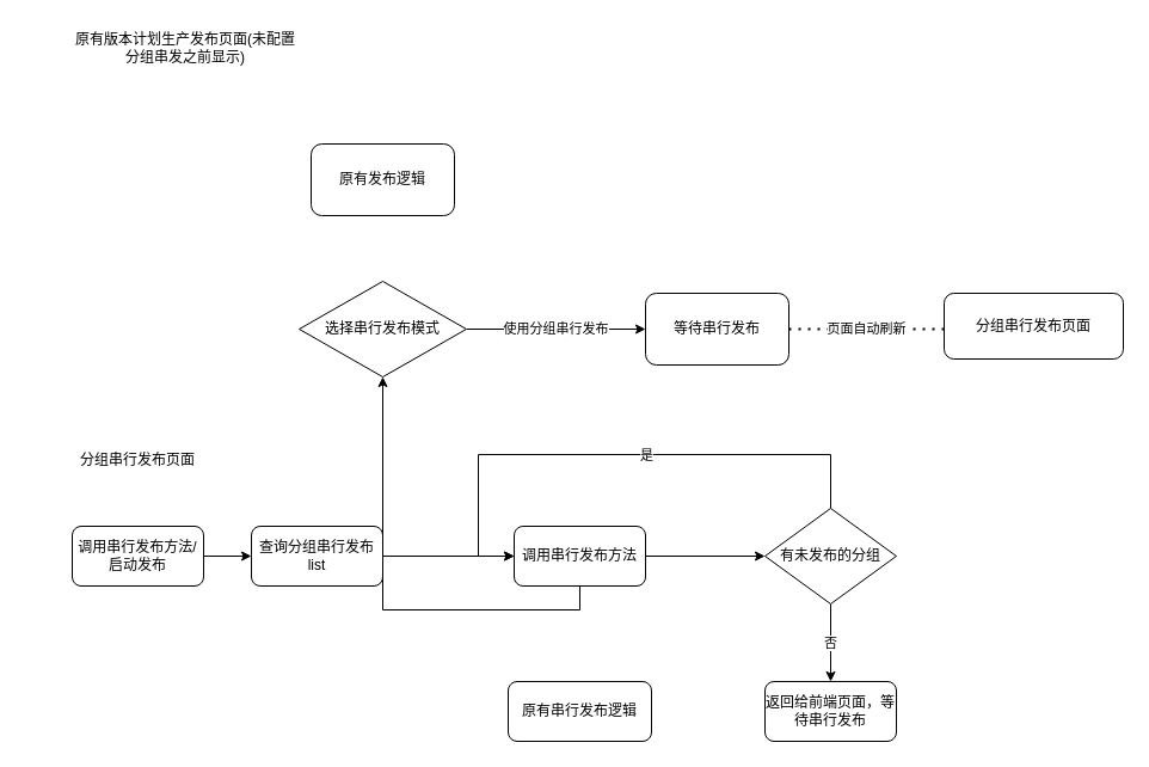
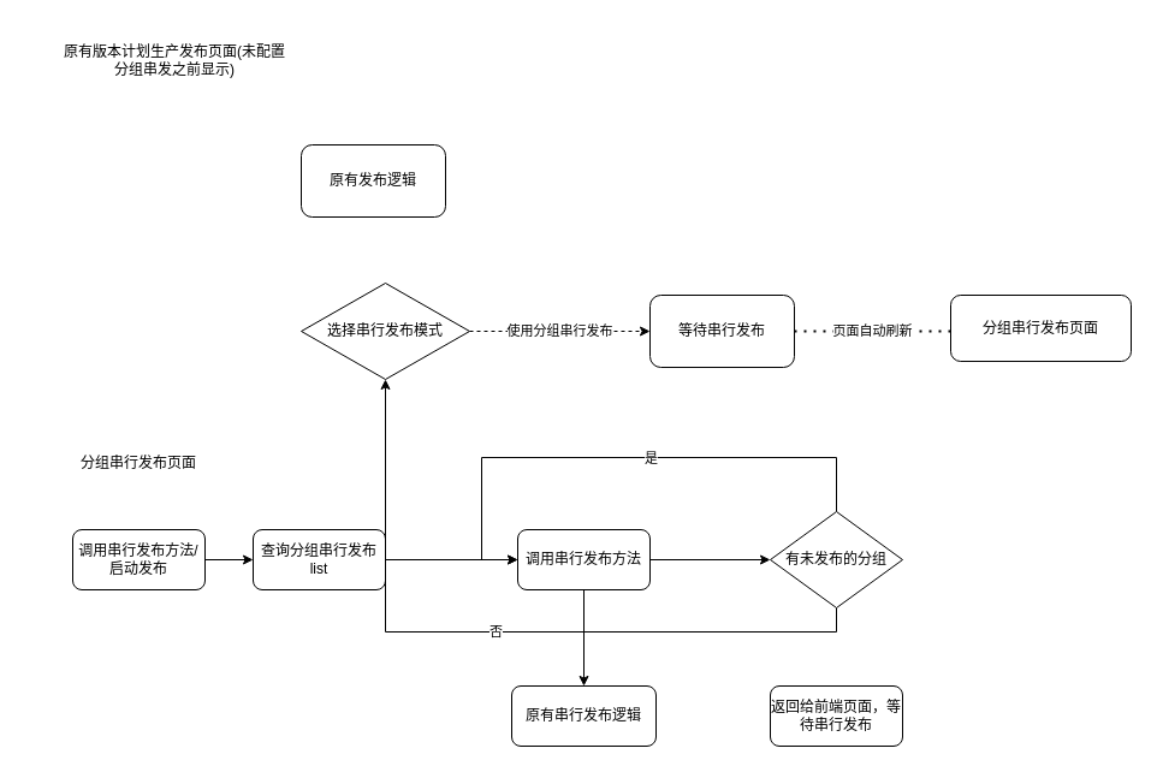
  <mxCell id="0" />
  <mxCell id="1" parent="0" />
- <mxCell id="2" value="使用分组串行发布" style="edgeStyle=orthogonalEdgeStyle;rounded=0;orthogonalLoop=1;jettySize=auto;html=1;exitX=1;exitY=0.5;exitDx=0;exitDy=0;" parent="1" source="3" target="5" edge="1"><mxGeometry relative="1" as="geometry"><mxPoint x="500" y="275" as="targetPoint" /></mxGeometry></mxCell>
+ <mxCell id="2" value="使用分组串行发布" style="edgeStyle=orthogonalEdgeStyle;rounded=0;orthogonalLoop=1;jettySize=auto;html=1;exitX=1;exitY=0.5;exitDx=0;exitDy=0;dashed=1;" parent="1" source="3" target="5" edge="1"><mxGeometry relative="1" as="geometry"><mxPoint x="500" y="275" as="targetPoint" /></mxGeometry></mxCell>
  <mxCell id="3" value="选择串行发布模式" style="rhombus;whiteSpace=wrap;html=1;" parent="1" vertex="1"><mxGeometry x="250" y="235" width="140" height="80" as="geometry" /></mxCell>
- <mxCell id="4" value="原有发布逻辑" style="rounded=1;whiteSpace=wrap;html=1;" parent="1" vertex="1"><mxGeometry x="260" y="120" width="120" height="60" as="geometry" /></mxCell>
+ <mxCell id="4" value="原有发布逻辑" style="rounded=1;whiteSpace=wrap;html=1;" parent="1" vertex="1"><mxGeometry x="250" y="120" width="120" height="60" as="geometry" /></mxCell>
  <mxCell id="5" value="等待串行发布" style="rounded=1;whiteSpace=wrap;html=1;" parent="1" vertex="1"><mxGeometry x="540" y="245" width="120" height="60" as="geometry" /></mxCell>
  <mxCell id="6" value="页面自动刷新" style="endArrow=none;dashed=1;html=1;dashPattern=1 3;strokeWidth=2;exitX=1;exitY=0.5;exitDx=0;exitDy=0;entryX=0;entryY=0.5;entryDx=0;entryDy=0;" parent="1" source="5" edge="1"><mxGeometry width="50" height="50" relative="1" as="geometry"><mxPoint x="680" y="310" as="sourcePoint" /><mxPoint x="790" y="275" as="targetPoint" /></mxGeometry></mxCell>
  <mxCell id="7" value="分组串行发布页面" style="rounded=1;whiteSpace=wrap;html=1;" parent="1" vertex="1"><mxGeometry x="790" y="245" width="150" height="55" as="geometry" /></mxCell>
  <mxCell id="8" style="edgeStyle=orthogonalEdgeStyle;rounded=0;orthogonalLoop=1;jettySize=auto;html=1;exitX=1;exitY=0.5;exitDx=0;exitDy=0;entryX=0;entryY=0.5;entryDx=0;entryDy=0;" parent="1" source="9" edge="1" target="11"><mxGeometry relative="1" as="geometry"><mxPoint x="250" y="505" as="targetPoint" /></mxGeometry></mxCell>
  <mxCell id="9" value="调用串行发布方法/启动发布" style="rounded=1;whiteSpace=wrap;html=1;" parent="1" vertex="1"><mxGeometry x="60" y="440" width="110" height="50" as="geometry" /></mxCell>
  <mxCell id="10" style="edgeStyle=orthogonalEdgeStyle;rounded=0;orthogonalLoop=1;jettySize=auto;html=1;exitX=1;exitY=0.5;exitDx=0;exitDy=0;entryX=0;entryY=0.5;entryDx=0;entryDy=0;endArrow=classic;endFill=1;" edge="1" parent="1" source="11" target="17"><mxGeometry relative="1" as="geometry" /></mxCell>
  <mxCell id="11" value="查询分组串行发布list" style="rounded=1;whiteSpace=wrap;html=1;" parent="1" vertex="1"><mxGeometry x="210" y="440" width="110" height="50" as="geometry" /></mxCell>
  <mxCell id="12" value="分组串行发布页面" style="text;html=1;strokeColor=none;fillColor=none;align=center;verticalAlign=middle;whiteSpace=wrap;rounded=0;" parent="1" vertex="1"><mxGeometry x="20" y="360" width="190" height="50" as="geometry" /></mxCell>
- <mxCell id="13" value="原有版本计划生产发布页面(未配置分组串发之前显示)" style="text;html=1;strokeColor=none;fillColor=none;align=center;verticalAlign=middle;whiteSpace=wrap;rounded=0;" parent="1" vertex="1"><mxGeometry x="60" y="10" width="190" height="60" as="geometry" /></mxCell>
+ <mxCell id="13" value="原有版本计划生产发布页面(未配置分组串发之前显示)" style="text;html=1;strokeColor=none;fillColor=none;align=center;verticalAlign=middle;whiteSpace=wrap;rounded=0;" parent="1" vertex="1"><mxGeometry x="50" y="20" width="190" height="60" as="geometry" /></mxCell>
  <mxCell id="14" value="原有串行发布逻辑" style="rounded=1;whiteSpace=wrap;html=1;" vertex="1" parent="1"><mxGeometry x="425" y="570" width="120" height="50" as="geometry" /></mxCell>
- <mxCell id="15" style="edgeStyle=orthogonalEdgeStyle;rounded=0;orthogonalLoop=1;jettySize=auto;html=1;exitX=0.5;exitY=1;exitDx=0;exitDy=0;endArrow=classic;endFill=1;" edge="1" parent="1" source="17" target="3"><mxGeometry relative="1" as="geometry" /></mxCell>
+ <mxCell id="15" style="edgeStyle=orthogonalEdgeStyle;rounded=0;orthogonalLoop=1;jettySize=auto;html=1;exitX=0.5;exitY=1;exitDx=0;exitDy=0;endArrow=classic;endFill=1;" edge="1" parent="1" source="17" target="14"><mxGeometry relative="1" as="geometry" /></mxCell>
  <mxCell id="16" style="edgeStyle=orthogonalEdgeStyle;rounded=0;orthogonalLoop=1;jettySize=auto;html=1;exitX=1;exitY=0.5;exitDx=0;exitDy=0;entryX=0;entryY=0.5;entryDx=0;entryDy=0;endArrow=classic;endFill=1;" edge="1" parent="1" source="17" target="22"><mxGeometry relative="1" as="geometry" /></mxCell>
  <mxCell id="17" value="调用串行发布方法" style="rounded=1;whiteSpace=wrap;html=1;" vertex="1" parent="1"><mxGeometry x="430" y="440" width="110" height="50" as="geometry" /></mxCell>
  <mxCell id="18" value="返回给前端页面，等待串行发布" style="rounded=1;whiteSpace=wrap;html=1;" vertex="1" parent="1"><mxGeometry x="640" y="570" width="110" height="50" as="geometry" /></mxCell>
- <mxCell id="19" value="否" style="edgeStyle=orthogonalEdgeStyle;rounded=0;orthogonalLoop=1;jettySize=auto;html=1;exitX=0.5;exitY=1;exitDx=0;exitDy=0;endArrow=classic;endFill=1;" edge="1" parent="1" source="22" target="18"><mxGeometry relative="1" as="geometry" /></mxCell>
+ <mxCell id="19" value="否" style="edgeStyle=orthogonalEdgeStyle;rounded=0;orthogonalLoop=1;jettySize=auto;html=1;exitX=0.5;exitY=1;exitDx=0;exitDy=0;endArrow=classic;endFill=1;" edge="1" parent="1" source="22" target="3"><mxGeometry relative="1" as="geometry" /></mxCell>
  <mxCell id="20" style="edgeStyle=orthogonalEdgeStyle;rounded=0;orthogonalLoop=1;jettySize=auto;html=1;exitX=0.5;exitY=0;exitDx=0;exitDy=0;entryX=0;entryY=0.5;entryDx=0;entryDy=0;endArrow=classic;endFill=1;" edge="1" parent="1" source="22" target="17"><mxGeometry relative="1" as="geometry"><Array as="points"><mxPoint x="695" y="380" /><mxPoint x="400" y="380" /><mxPoint x="400" y="465" /></Array></mxGeometry></mxCell>
  <mxCell id="21" value="是" style="edgeLabel;html=1;align=center;verticalAlign=middle;resizable=0;points=[];" vertex="1" connectable="0" parent="20"><mxGeometry x="-0.374" relative="1" as="geometry"><mxPoint x="-58" as="offset" /></mxGeometry></mxCell>
  <mxCell id="22" value="有未发布的分组" style="rhombus;whiteSpace=wrap;html=1;" vertex="1" parent="1"><mxGeometry x="640" y="425" width="110" height="80" as="geometry" /></mxCell>
